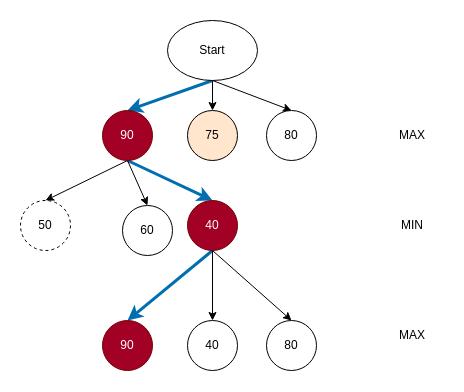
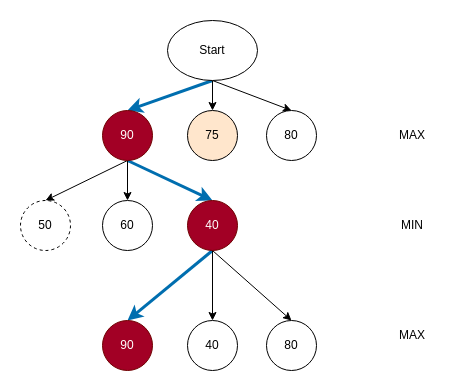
  <mxCell id="0" />
  <mxCell id="1" parent="0" />
  <mxCell id="2" style="edgeStyle=none;html=1;exitX=0.5;exitY=1;exitDx=0;exitDy=0;entryX=0.5;entryY=0;entryDx=0;entryDy=0;fillColor=#1ba1e2;strokeColor=#006EAF;strokeWidth=3;" edge="1" parent="1" source="5" target="9"><mxGeometry relative="1" as="geometry" /></mxCell>
  <mxCell id="3" style="edgeStyle=none;html=1;exitX=0.5;exitY=1;exitDx=0;exitDy=0;entryX=0.5;entryY=0;entryDx=0;entryDy=0;" edge="1" parent="1" source="5" target="10"><mxGeometry relative="1" as="geometry" /></mxCell>
  <mxCell id="4" style="edgeStyle=none;html=1;exitX=0.5;exitY=1;exitDx=0;exitDy=0;entryX=0.5;entryY=0;entryDx=0;entryDy=0;" edge="1" parent="1" source="5" target="11"><mxGeometry relative="1" as="geometry" /></mxCell>
  <mxCell id="5" value="Start" style="ellipse;whiteSpace=wrap;html=1;" vertex="1" parent="1"><mxGeometry x="167" y="20" width="90" height="60" as="geometry" /></mxCell>
  <mxCell id="6" style="edgeStyle=none;html=1;exitX=0.5;exitY=1;exitDx=0;exitDy=0;entryX=0.5;entryY=0;entryDx=0;entryDy=0;fillColor=#1ba1e2;strokeColor=#006EAF;strokeWidth=3;" edge="1" parent="1" source="9" target="16"><mxGeometry relative="1" as="geometry" /></mxCell>
  <mxCell id="7" style="edgeStyle=none;html=1;entryX=0.5;entryY=0;entryDx=0;entryDy=0;" edge="1" parent="1" target="12"><mxGeometry relative="1" as="geometry"><mxPoint x="127" y="160" as="sourcePoint" /></mxGeometry></mxCell>
  <mxCell id="8" style="edgeStyle=none;html=1;exitX=0.5;exitY=1;exitDx=0;exitDy=0;entryX=0.5;entryY=0;entryDx=0;entryDy=0;" edge="1" parent="1" source="9" target="17"><mxGeometry relative="1" as="geometry" /></mxCell>
  <mxCell id="9" value="90" style="ellipse;whiteSpace=wrap;html=1;aspect=fixed;fillColor=#a20025;fontColor=#ffffff;strokeColor=#6F0000;" vertex="1" parent="1"><mxGeometry x="102" y="110" width="50" height="50" as="geometry" /></mxCell>
  <mxCell id="10" value="75" style="ellipse;whiteSpace=wrap;html=1;aspect=fixed;fillColor=#ffe6cc;" vertex="1" parent="1"><mxGeometry x="187" y="110" width="50" height="50" as="geometry" /></mxCell>
  <mxCell id="11" value="80" style="ellipse;whiteSpace=wrap;html=1;aspect=fixed;" vertex="1" parent="1"><mxGeometry x="266" y="110" width="50" height="50" as="geometry" /></mxCell>
  <mxCell id="12" value="50" style="ellipse;whiteSpace=wrap;html=1;aspect=fixed;dashed=1;" vertex="1" parent="1"><mxGeometry x="20" y="200" width="50" height="50" as="geometry" /></mxCell>
  <mxCell id="13" style="edgeStyle=none;html=1;exitX=0.5;exitY=1;exitDx=0;exitDy=0;entryX=0.5;entryY=0;entryDx=0;entryDy=0;strokeWidth=3;fillColor=#1ba1e2;strokeColor=#006EAF;" edge="1" parent="1" source="16" target="18"><mxGeometry relative="1" as="geometry" /></mxCell>
  <mxCell id="14" style="edgeStyle=none;html=1;exitX=0.5;exitY=1;exitDx=0;exitDy=0;entryX=0.5;entryY=0;entryDx=0;entryDy=0;" edge="1" parent="1" source="16" target="19"><mxGeometry relative="1" as="geometry" /></mxCell>
  <mxCell id="15" style="edgeStyle=none;html=1;exitX=0.5;exitY=1;exitDx=0;exitDy=0;entryX=0.5;entryY=0;entryDx=0;entryDy=0;strokeWidth=1;" edge="1" parent="1" source="16" target="20"><mxGeometry relative="1" as="geometry" /></mxCell>
  <mxCell id="16" value="40" style="ellipse;whiteSpace=wrap;html=1;aspect=fixed;fillColor=#a20025;fontColor=#ffffff;strokeColor=#6F0000;" vertex="1" parent="1"><mxGeometry x="187" y="200" width="50" height="50" as="geometry" /></mxCell>
- <mxCell id="17" value="60" style="ellipse;whiteSpace=wrap;html=1;aspect=fixed;" vertex="1" parent="1"><mxGeometry x="122" y="205" width="50" height="50" as="geometry" /></mxCell>
+ <mxCell id="17" value="60" style="ellipse;whiteSpace=wrap;html=1;aspect=fixed;" vertex="1" parent="1"><mxGeometry x="102" y="200" width="50" height="50" as="geometry" /></mxCell>
  <mxCell id="18" value="90" style="ellipse;whiteSpace=wrap;html=1;aspect=fixed;fillColor=#a20025;fontColor=#ffffff;strokeColor=#6F0000;" vertex="1" parent="1"><mxGeometry x="102" y="320" width="50" height="50" as="geometry" /></mxCell>
  <mxCell id="19" value="40" style="ellipse;whiteSpace=wrap;html=1;aspect=fixed;" vertex="1" parent="1"><mxGeometry x="187" y="320" width="50" height="50" as="geometry" /></mxCell>
  <mxCell id="20" value="80" style="ellipse;whiteSpace=wrap;html=1;aspect=fixed;" vertex="1" parent="1"><mxGeometry x="266" y="320" width="50" height="50" as="geometry" /></mxCell>
  <mxCell id="21" value="MAX" style="text;html=1;strokeColor=none;fillColor=none;align=center;verticalAlign=middle;whiteSpace=wrap;rounded=0;" vertex="1" parent="1"><mxGeometry x="382" y="120" width="60" height="30" as="geometry" /></mxCell>
  <mxCell id="22" value="MIN" style="text;html=1;strokeColor=none;fillColor=none;align=center;verticalAlign=middle;whiteSpace=wrap;rounded=0;" vertex="1" parent="1"><mxGeometry x="382" y="210" width="60" height="30" as="geometry" /></mxCell>
  <mxCell id="23" value="MAX" style="text;html=1;strokeColor=none;fillColor=none;align=center;verticalAlign=middle;whiteSpace=wrap;rounded=0;" vertex="1" parent="1"><mxGeometry x="382" y="320" width="60" height="30" as="geometry" /></mxCell>
